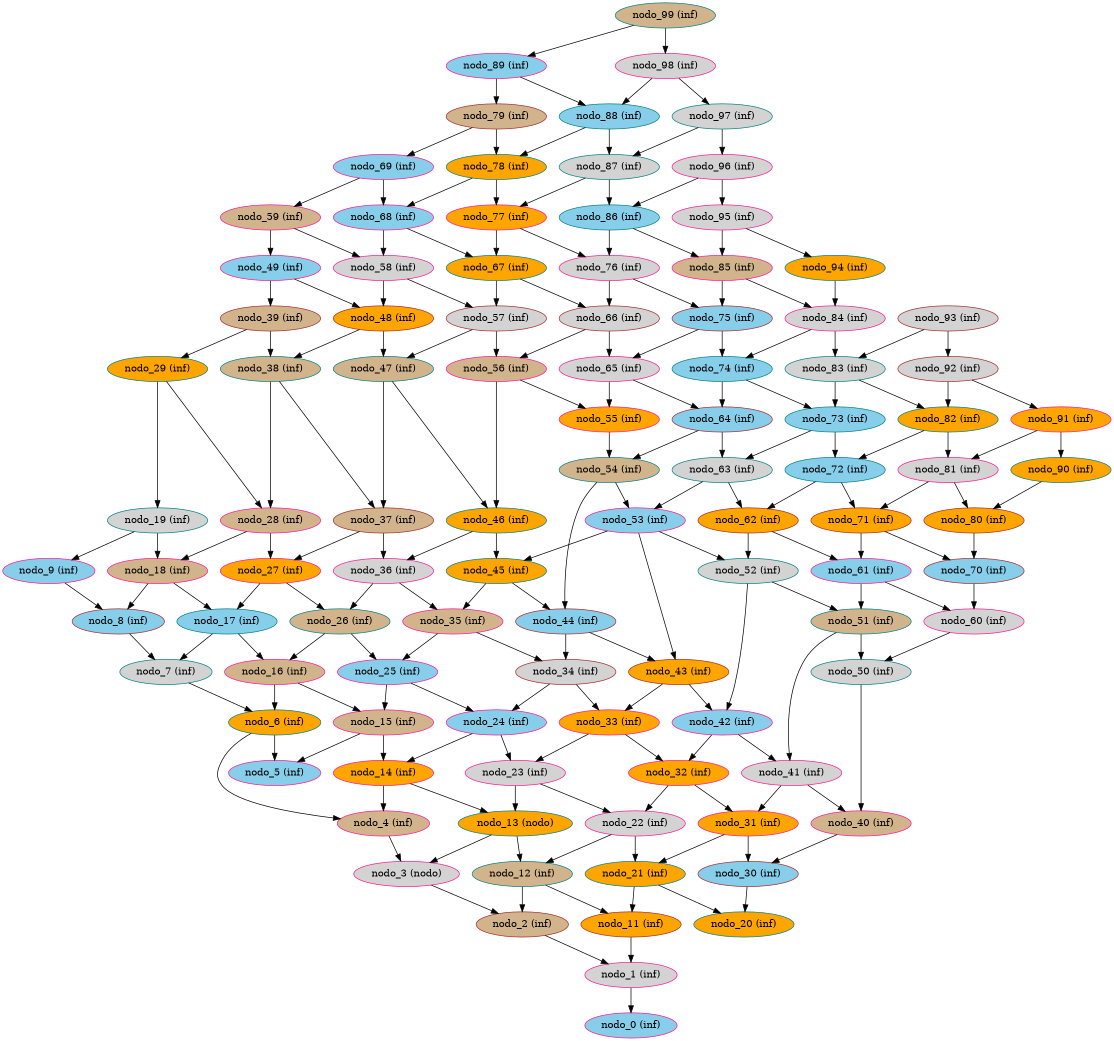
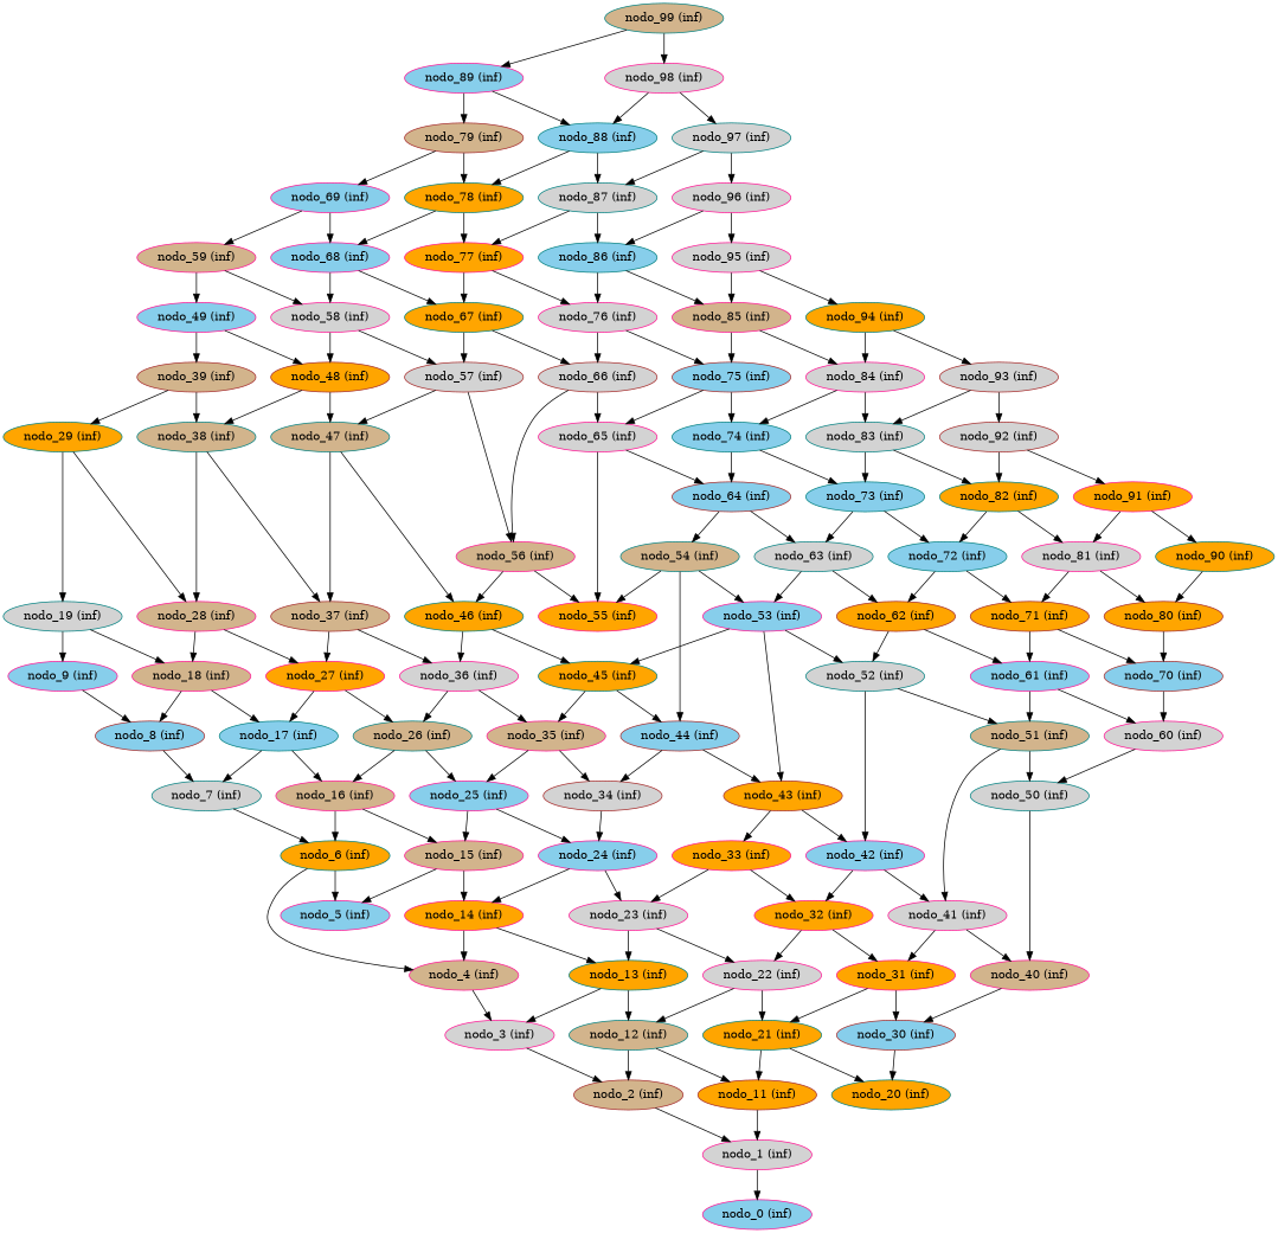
  digraph {
    node [color=deeppink fillcolor=lightgrey style=filled]
    edge [weight=19]
    "nodo_0 (inf)" [fillcolor=skyblue]
    "nodo_1 (inf)"
    "nodo_2 (inf)" [color=brown fillcolor=tan]
-   "nodo_3 (inf)" [label="nodo_3 (nodo)"]
+   "nodo_3 (inf)"
    "nodo_4 (inf)" [fillcolor=tan]
    "nodo_5 (inf)" [fillcolor=skyblue]
    "nodo_6 (inf)" [color=teal fillcolor=orange]
    "nodo_7 (inf)" [color=teal]
    "nodo_8 (inf)" [color=brown fillcolor=skyblue]
    "nodo_9 (inf)" [fillcolor=skyblue]
    "nodo_11 (inf)" [color=brown fillcolor=orange]
    "nodo_12 (inf)" [color=teal fillcolor=tan]
-   "nodo_13 (inf)" [color=teal fillcolor=orange label="nodo_13 (nodo)"]
+   "nodo_13 (inf)" [color=teal fillcolor=orange]
    "nodo_14 (inf)" [fillcolor=orange]
    "nodo_15 (inf)" [fillcolor=tan]
    "nodo_16 (inf)" [fillcolor=tan]
    "nodo_17 (inf)" [color=teal fillcolor=skyblue]
    "nodo_18 (inf)" [fillcolor=tan]
    "nodo_19 (inf)" [color=teal]
    "nodo_20 (inf)" [color=teal fillcolor=orange]
    "nodo_21 (inf)" [color=teal fillcolor=orange]
    "nodo_22 (inf)"
    "nodo_23 (inf)"
    "nodo_24 (inf)" [fillcolor=skyblue]
    "nodo_25 (inf)" [fillcolor=skyblue]
    "nodo_26 (inf)" [color=teal fillcolor=tan]
    "nodo_27 (inf)" [fillcolor=orange]
    "nodo_28 (inf)" [fillcolor=tan]
    "nodo_29 (inf)" [color=teal fillcolor=orange]
    "nodo_30 (inf)" [color=brown fillcolor=skyblue]
    "nodo_31 (inf)" [fillcolor=orange]
    "nodo_32 (inf)" [fillcolor=orange]
    "nodo_33 (inf)" [fillcolor=orange]
    "nodo_34 (inf)" [color=brown]
    "nodo_35 (inf)" [fillcolor=tan]
    "nodo_36 (inf)"
    "nodo_37 (inf)" [color=brown fillcolor=tan]
    "nodo_38 (inf)" [color=teal fillcolor=tan]
    "nodo_39 (inf)" [color=brown fillcolor=tan]
    "nodo_40 (inf)" [fillcolor=tan]
    "nodo_41 (inf)"
    "nodo_42 (inf)" [fillcolor=skyblue]
    "nodo_43 (inf)" [color=brown fillcolor=orange]
    "nodo_44 (inf)" [color=brown fillcolor=skyblue]
    "nodo_45 (inf)" [color=teal fillcolor=orange]
    "nodo_46 (inf)" [color=teal fillcolor=orange]
    "nodo_47 (inf)" [color=teal fillcolor=tan]
    "nodo_48 (inf)" [color=brown fillcolor=orange]
    "nodo_49 (inf)" [fillcolor=skyblue]
    "nodo_50 (inf)" [color=teal]
    "nodo_51 (inf)" [color=teal fillcolor=tan]
    "nodo_52 (inf)" [color=teal]
    "nodo_53 (inf)" [fillcolor=skyblue]
    "nodo_54 (inf)" [color=teal fillcolor=tan]
    "nodo_55 (inf)" [fillcolor=orange]
    "nodo_56 (inf)" [fillcolor=tan]
    "nodo_57 (inf)" [color=brown]
    "nodo_58 (inf)"
    "nodo_59 (inf)" [fillcolor=tan]
    "nodo_60 (inf)"
    "nodo_61 (inf)" [fillcolor=skyblue]
    "nodo_62 (inf)" [color=brown fillcolor=orange]
    "nodo_63 (inf)" [color=teal]
    "nodo_64 (inf)" [color=brown fillcolor=skyblue]
    "nodo_65 (inf)"
    "nodo_66 (inf)" [color=brown]
    "nodo_67 (inf)" [color=teal fillcolor=orange]
    "nodo_68 (inf)" [fillcolor=skyblue]
    "nodo_69 (inf)" [fillcolor=skyblue]
    "nodo_70 (inf)" [color=brown fillcolor=skyblue]
    "nodo_71 (inf)" [color=brown fillcolor=orange]
    "nodo_72 (inf)" [color=teal fillcolor=skyblue]
    "nodo_73 (inf)" [color=teal fillcolor=skyblue]
    "nodo_74 (inf)" [color=teal fillcolor=skyblue]
    "nodo_75 (inf)" [color=brown fillcolor=skyblue]
    "nodo_76 (inf)"
    "nodo_77 (inf)" [fillcolor=orange]
    "nodo_78 (inf)" [color=teal fillcolor=orange]
    "nodo_79 (inf)" [color=brown fillcolor=tan]
    "nodo_80 (inf)" [color=brown fillcolor=orange]
    "nodo_81 (inf)"
    "nodo_82 (inf)" [color=teal fillcolor=orange]
    "nodo_83 (inf)" [color=teal]
    "nodo_84 (inf)"
    "nodo_85 (inf)" [fillcolor=tan]
    "nodo_86 (inf)" [color=teal fillcolor=skyblue]
    "nodo_87 (inf)" [color=teal]
    "nodo_88 (inf)" [color=teal fillcolor=skyblue]
    "nodo_89 (inf)" [fillcolor=skyblue]
    "nodo_90 (inf)" [color=teal fillcolor=orange]
    "nodo_91 (inf)" [fillcolor=orange]
    "nodo_92 (inf)" [color=brown]
    "nodo_93 (inf)" [color=brown]
    "nodo_94 (inf)" [color=teal fillcolor=orange]
    "nodo_95 (inf)"
    "nodo_96 (inf)"
    "nodo_97 (inf)" [color=teal]
    "nodo_98 (inf)"
    "nodo_99 (inf)" [color=teal fillcolor=tan]
    "nodo_1 (inf)" -> "nodo_0 (inf)" [weight=3]
    "nodo_2 (inf)" -> "nodo_1 (inf)" [weight=16]
    "nodo_3 (inf)" -> "nodo_2 (inf)" [weight=7]
    "nodo_4 (inf)" -> "nodo_3 (inf)" [weight=4]
    "nodo_6 (inf)" -> "nodo_4 (inf)" [weight=1]
    "nodo_6 (inf)" -> "nodo_5 (inf)" [weight=9]
    "nodo_7 (inf)" -> "nodo_6 (inf)" [weight=9]
    "nodo_8 (inf)" -> "nodo_7 (inf)" [weight=23]
    "nodo_9 (inf)" -> "nodo_8 (inf)" [weight=20]
    "nodo_11 (inf)" -> "nodo_1 (inf)" [weight=24]
    "nodo_12 (inf)" -> "nodo_2 (inf)" [weight=24]
    "nodo_12 (inf)" -> "nodo_11 (inf)" [weight=4]
    "nodo_13 (inf)" -> "nodo_3 (inf)" [weight=8]
    "nodo_13 (inf)" -> "nodo_12 (inf)" [weight=1]
    "nodo_14 (inf)" -> "nodo_4 (inf)"
    "nodo_14 (inf)" -> "nodo_13 (inf)" [weight=13]
    "nodo_15 (inf)" -> "nodo_5 (inf)" [weight=7]
    "nodo_15 (inf)" -> "nodo_14 (inf)"
    "nodo_16 (inf)" -> "nodo_6 (inf)" [weight=15]
    "nodo_16 (inf)" -> "nodo_15 (inf)" [weight=6]
    "nodo_17 (inf)" -> "nodo_7 (inf)" [weight=21]
    "nodo_17 (inf)" -> "nodo_16 (inf)" [weight=18]
    "nodo_18 (inf)" -> "nodo_8 (inf)" [weight=12]
    "nodo_18 (inf)" -> "nodo_17 (inf)" [weight=6]
    "nodo_19 (inf)" -> "nodo_9 (inf)" [weight=23]
    "nodo_19 (inf)" -> "nodo_18 (inf)" [weight=21]
    "nodo_21 (inf)" -> "nodo_11 (inf)" [weight=13]
    "nodo_21 (inf)" -> "nodo_20 (inf)" [weight=23]
    "nodo_22 (inf)" -> "nodo_12 (inf)" [weight=1]
    "nodo_22 (inf)" -> "nodo_21 (inf)" [weight=21]
    "nodo_23 (inf)" -> "nodo_13 (inf)" [weight=28]
    "nodo_23 (inf)" -> "nodo_22 (inf)" [weight=14]
    "nodo_24 (inf)" -> "nodo_14 (inf)" [weight=2]
    "nodo_24 (inf)" -> "nodo_23 (inf)" [weight=11]
    "nodo_25 (inf)" -> "nodo_15 (inf)" [weight=6]
    "nodo_25 (inf)" -> "nodo_24 (inf)" [weight=9]
    "nodo_26 (inf)" -> "nodo_16 (inf)"
    "nodo_26 (inf)" -> "nodo_25 (inf)" [weight=17]
    "nodo_27 (inf)" -> "nodo_17 (inf)" [weight=3]
    "nodo_27 (inf)" -> "nodo_26 (inf)" [weight=6]
    "nodo_28 (inf)" -> "nodo_18 (inf)" [weight=9]
    "nodo_28 (inf)" -> "nodo_27 (inf)" [weight=14]
    "nodo_29 (inf)" -> "nodo_19 (inf)" [weight=7]
    "nodo_29 (inf)" -> "nodo_28 (inf)" [weight=2]
    "nodo_30 (inf)" -> "nodo_20 (inf)" [weight=12]
    "nodo_31 (inf)" -> "nodo_21 (inf)" [weight=11]
    "nodo_31 (inf)" -> "nodo_30 (inf)" [weight=21]
    "nodo_32 (inf)" -> "nodo_22 (inf)" [weight=18]
    "nodo_32 (inf)" -> "nodo_31 (inf)" [weight=9]
    "nodo_33 (inf)" -> "nodo_23 (inf)" [weight=24]
    "nodo_33 (inf)" -> "nodo_32 (inf)" [weight=4]
    "nodo_34 (inf)" -> "nodo_24 (inf)" [weight=20]
-   "nodo_34 (inf)" -> "nodo_33 (inf)" [weight=10]
    "nodo_35 (inf)" -> "nodo_25 (inf)" [weight=8]
    "nodo_35 (inf)" -> "nodo_34 (inf)" [weight=10]
    "nodo_36 (inf)" -> "nodo_26 (inf)" [weight=26]
    "nodo_36 (inf)" -> "nodo_35 (inf)"
    "nodo_37 (inf)" -> "nodo_27 (inf)" [weight=18]
    "nodo_37 (inf)" -> "nodo_36 (inf)" [weight=21]
    "nodo_38 (inf)" -> "nodo_28 (inf)" [weight=12]
    "nodo_38 (inf)" -> "nodo_37 (inf)" [weight=2]
    "nodo_39 (inf)" -> "nodo_29 (inf)" [weight=13]
    "nodo_39 (inf)" -> "nodo_38 (inf)" [weight=30]
    "nodo_40 (inf)" -> "nodo_30 (inf)" [weight=10]
    "nodo_41 (inf)" -> "nodo_31 (inf)" [weight=11]
    "nodo_41 (inf)" -> "nodo_40 (inf)" [weight=26]
    "nodo_42 (inf)" -> "nodo_32 (inf)" [weight=28]
    "nodo_42 (inf)" -> "nodo_41 (inf)" [weight=21]
    "nodo_43 (inf)" -> "nodo_33 (inf)" [weight=10]
    "nodo_43 (inf)" -> "nodo_42 (inf)" [weight=26]
    "nodo_44 (inf)" -> "nodo_34 (inf)" [weight=29]
    "nodo_44 (inf)" -> "nodo_43 (inf)" [weight=9]
    "nodo_45 (inf)" -> "nodo_35 (inf)" [weight=9]
    "nodo_45 (inf)" -> "nodo_44 (inf)" [weight=1]
    "nodo_46 (inf)" -> "nodo_36 (inf)" [weight=7]
    "nodo_46 (inf)" -> "nodo_45 (inf)" [weight=10]
    "nodo_47 (inf)" -> "nodo_37 (inf)" [weight=18]
    "nodo_47 (inf)" -> "nodo_46 (inf)" [weight=1]
    "nodo_48 (inf)" -> "nodo_38 (inf)" [weight=7]
    "nodo_48 (inf)" -> "nodo_47 (inf)" [weight=30]
    "nodo_49 (inf)" -> "nodo_39 (inf)" [weight=23]
    "nodo_49 (inf)" -> "nodo_48 (inf)" [weight=30]
    "nodo_50 (inf)" -> "nodo_40 (inf)" [weight=17]
    "nodo_51 (inf)" -> "nodo_41 (inf)" [weight=3]
    "nodo_51 (inf)" -> "nodo_50 (inf)" [weight=17]
    "nodo_52 (inf)" -> "nodo_42 (inf)"
    "nodo_52 (inf)" -> "nodo_51 (inf)" [weight=26]
    "nodo_53 (inf)" -> "nodo_43 (inf)" [weight=5]
    "nodo_53 (inf)" -> "nodo_45 (inf)" [weight=24]
    "nodo_53 (inf)" -> "nodo_52 (inf)" [weight=22]
    "nodo_54 (inf)" -> "nodo_44 (inf)"
    "nodo_54 (inf)" -> "nodo_53 (inf)" [weight=14]
-   "nodo_55 (inf)" -> "nodo_54 (inf)" [weight=10]
+   "nodo_54 (inf)" -> "nodo_55 (inf)" [weight=10]
    "nodo_56 (inf)" -> "nodo_46 (inf)" [weight=11]
    "nodo_56 (inf)" -> "nodo_55 (inf)" [weight=27]
    "nodo_57 (inf)" -> "nodo_47 (inf)" [weight=5]
    "nodo_57 (inf)" -> "nodo_56 (inf)" [weight=4]
    "nodo_58 (inf)" -> "nodo_48 (inf)" [weight=21]
    "nodo_58 (inf)" -> "nodo_57 (inf)" [weight=4]
    "nodo_59 (inf)" -> "nodo_49 (inf)" [weight=17]
    "nodo_59 (inf)" -> "nodo_58 (inf)" [weight=5]
    "nodo_60 (inf)" -> "nodo_50 (inf)" [weight=1]
    "nodo_61 (inf)" -> "nodo_51 (inf)" [weight=28]
    "nodo_61 (inf)" -> "nodo_60 (inf)" [weight=18]
    "nodo_62 (inf)" -> "nodo_52 (inf)" [weight=11]
    "nodo_62 (inf)" -> "nodo_61 (inf)" [weight=20]
    "nodo_63 (inf)" -> "nodo_53 (inf)" [weight=26]
    "nodo_63 (inf)" -> "nodo_62 (inf)" [weight=23]
    "nodo_64 (inf)" -> "nodo_54 (inf)" [weight=12]
    "nodo_64 (inf)" -> "nodo_63 (inf)" [weight=15]
    "nodo_65 (inf)" -> "nodo_55 (inf)" [weight=30]
    "nodo_65 (inf)" -> "nodo_64 (inf)" [weight=11]
    "nodo_66 (inf)" -> "nodo_56 (inf)" [weight=14]
    "nodo_66 (inf)" -> "nodo_65 (inf)" [weight=24]
    "nodo_67 (inf)" -> "nodo_57 (inf)" [weight=29]
    "nodo_67 (inf)" -> "nodo_66 (inf)" [weight=12]
    "nodo_68 (inf)" -> "nodo_58 (inf)" [weight=17]
    "nodo_68 (inf)" -> "nodo_67 (inf)" [weight=13]
    "nodo_69 (inf)" -> "nodo_59 (inf)" [weight=12]
    "nodo_69 (inf)" -> "nodo_68 (inf)" [weight=20]
    "nodo_70 (inf)" -> "nodo_60 (inf)" [weight=15]
    "nodo_71 (inf)" -> "nodo_61 (inf)" [weight=30]
    "nodo_71 (inf)" -> "nodo_70 (inf)" [weight=1]
    "nodo_72 (inf)" -> "nodo_62 (inf)" [weight=2]
    "nodo_72 (inf)" -> "nodo_71 (inf)" [weight=30]
    "nodo_73 (inf)" -> "nodo_63 (inf)" [weight=16]
    "nodo_73 (inf)" -> "nodo_72 (inf)" [weight=2]
    "nodo_74 (inf)" -> "nodo_64 (inf)"
    "nodo_74 (inf)" -> "nodo_73 (inf)" [weight=14]
    "nodo_75 (inf)" -> "nodo_65 (inf)" [weight=10]
    "nodo_75 (inf)" -> "nodo_74 (inf)" [weight=18]
    "nodo_76 (inf)" -> "nodo_66 (inf)" [weight=21]
    "nodo_76 (inf)" -> "nodo_75 (inf)" [weight=22]
    "nodo_77 (inf)" -> "nodo_67 (inf)" [weight=15]
    "nodo_77 (inf)" -> "nodo_76 (inf)" [weight=7]
    "nodo_78 (inf)" -> "nodo_68 (inf)" [weight=29]
    "nodo_78 (inf)" -> "nodo_77 (inf)"
    "nodo_79 (inf)" -> "nodo_69 (inf)"
    "nodo_79 (inf)" -> "nodo_78 (inf)"
    "nodo_80 (inf)" -> "nodo_70 (inf)" [weight=26]
    "nodo_81 (inf)" -> "nodo_71 (inf)" [weight=27]
    "nodo_81 (inf)" -> "nodo_80 (inf)" [weight=28]
    "nodo_82 (inf)" -> "nodo_72 (inf)" [weight=2]
    "nodo_82 (inf)" -> "nodo_81 (inf)" [weight=24]
    "nodo_83 (inf)" -> "nodo_73 (inf)" [weight=28]
    "nodo_83 (inf)" -> "nodo_82 (inf)" [weight=18]
    "nodo_84 (inf)" -> "nodo_74 (inf)" [weight=1]
    "nodo_84 (inf)" -> "nodo_83 (inf)" [weight=7]
    "nodo_85 (inf)" -> "nodo_75 (inf)" [weight=11]
    "nodo_85 (inf)" -> "nodo_84 (inf)" [weight=22]
    "nodo_86 (inf)" -> "nodo_76 (inf)" [weight=6]
    "nodo_86 (inf)" -> "nodo_85 (inf)" [weight=15]
    "nodo_87 (inf)" -> "nodo_77 (inf)" [weight=11]
    "nodo_87 (inf)" -> "nodo_86 (inf)" [weight=14]
    "nodo_88 (inf)" -> "nodo_78 (inf)" [weight=11]
    "nodo_88 (inf)" -> "nodo_87 (inf)" [weight=17]
    "nodo_89 (inf)" -> "nodo_79 (inf)" [weight=11]
    "nodo_89 (inf)" -> "nodo_88 (inf)" [weight=8]
    "nodo_90 (inf)" -> "nodo_80 (inf)" [weight=16]
    "nodo_91 (inf)" -> "nodo_81 (inf)" [weight=1]
    "nodo_91 (inf)" -> "nodo_90 (inf)" [weight=1]
    "nodo_92 (inf)" -> "nodo_82 (inf)" [weight=12]
    "nodo_92 (inf)" -> "nodo_91 (inf)" [weight=11]
    "nodo_93 (inf)" -> "nodo_83 (inf)" [weight=15]
    "nodo_93 (inf)" -> "nodo_92 (inf)" [weight=5]
    "nodo_94 (inf)" -> "nodo_84 (inf)" [weight=23]
+   "nodo_94 (inf)" -> "nodo_93 (inf)" [weight=18]
    "nodo_95 (inf)" -> "nodo_85 (inf)" [weight=18]
    "nodo_95 (inf)" -> "nodo_94 (inf)" [weight=14]
    "nodo_96 (inf)" -> "nodo_86 (inf)" [weight=16]
    "nodo_96 (inf)" -> "nodo_95 (inf)" [weight=24]
    "nodo_97 (inf)" -> "nodo_87 (inf)" [weight=15]
    "nodo_97 (inf)" -> "nodo_96 (inf)" [weight=21]
    "nodo_98 (inf)" -> "nodo_88 (inf)" [weight=18]
    "nodo_98 (inf)" -> "nodo_97 (inf)"
    "nodo_99 (inf)" -> "nodo_89 (inf)" [weight=1]
    "nodo_99 (inf)" -> "nodo_98 (inf)"
  }
